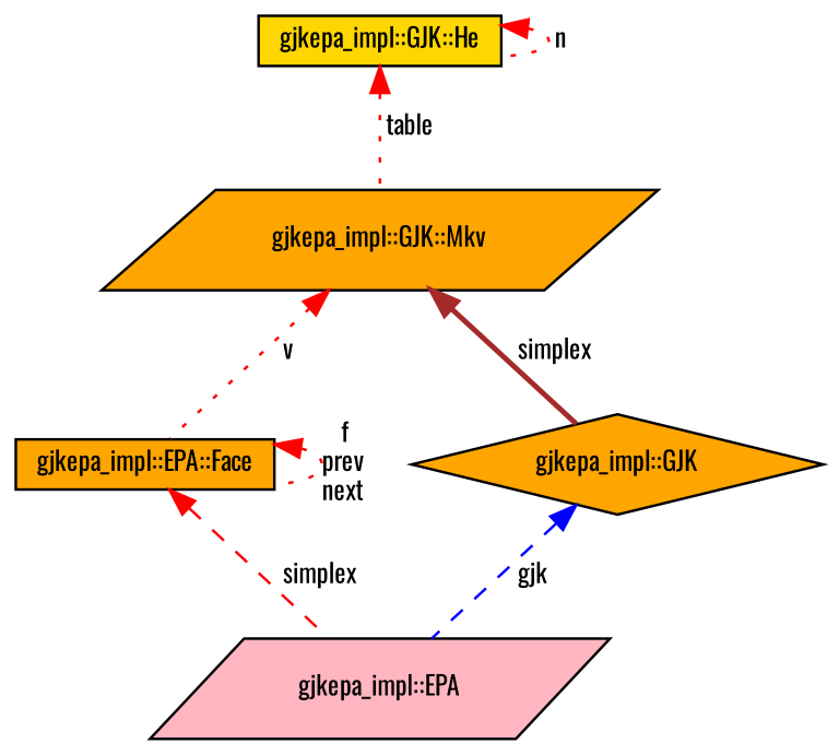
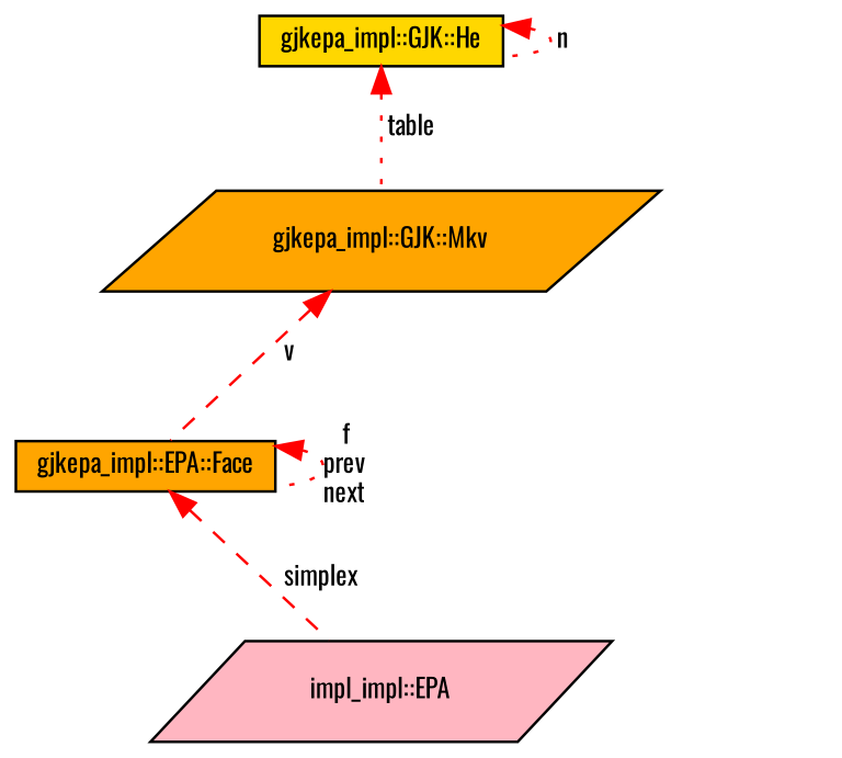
  digraph {
    fontname=Oswald
    node [color=black fillcolor=orange fontname=Oswald fontsize=10 shape=parallelogram style=filled]
    edge [color=red dir=back fontname=Oswald fontsize=10 labelfontname=Helvetica labelfontsize=10 style=dashed]
-   n1 [fillcolor=lightpink fontcolor=black height=0.2 label="gjkepa_impl::EPA" width=0.4]
+   n1 [fillcolor=lightpink fontcolor=black height=0.2 label="impl_impl::EPA" width=0.4]
    n2 [height=0.2 label="gjkepa_impl::EPA::Face" shape=box width=0.4]
    n3 [height=0.2 label="gjkepa_impl::GJK::Mkv" width=0.4]
-   n4 [height=0.2 label="gjkepa_impl::GJK" shape=diamond width=0.4]
    n5 [fillcolor=gold height=0.2 label="gjkepa_impl::GJK::He" shape=box width=0.4]
    n2 -> n1 [label=" simplex"]
    n2 -> n2 [label=" f\nprev\nnext" style=dotted]
-   n3 -> n2 [label=" v" style=dotted]
-   n3 -> n4 [color=brown label=" simplex" style=bold]
-   n4 -> n1 [color=blue label=" gjk"]
+   n3 -> n2 [label=" v"]
    n5 -> n3 [label=" table" style=dotted]
    n5 -> n5 [label=" n" style=dotted]
  }
